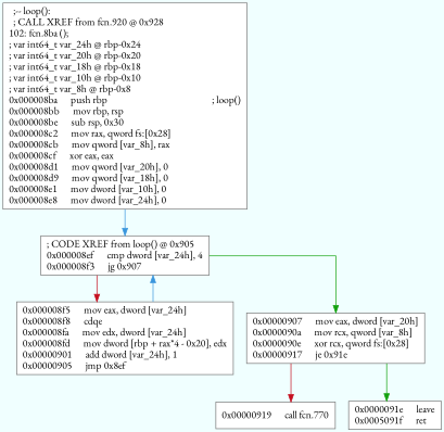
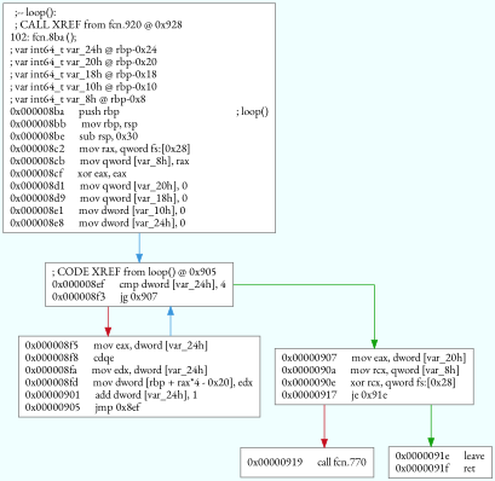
  digraph {
    bgcolor=azure
    fontname="EB Garamond"
    fontsize=8
    splines=ortho
    node [color="#767676" fillcolor=white fontname="EB Garamond" shape=box style=filled]
    edge [arrowhead=normal color="#3a96dd" fontname="EB Garamond"]
    n1 [label="  ;-- loop():\l  ; CALL XREF from fcn.920 @ 0x928\l102: fcn.8ba ();\l; var int64_t var_24h @ rbp-0x24\l; var int64_t var_20h @ rbp-0x20\l; var int64_t var_18h @ rbp-0x18\l; var int64_t var_10h @ rbp-0x10\l; var int64_t var_8h @ rbp-0x8\l0x000008ba      push rbp                                               ; loop()\l0x000008bb      mov rbp, rsp\l0x000008be      sub rsp, 0x30\l0x000008c2      mov rax, qword fs:[0x28]\l0x000008cb      mov qword [var_8h], rax\l0x000008cf      xor eax, eax\l0x000008d1      mov qword [var_20h], 0\l0x000008d9      mov qword [var_18h], 0\l0x000008e1      mov dword [var_10h], 0\l0x000008e8      mov dword [var_24h], 0\l"]
    n2 [label="; CODE XREF from loop() @ 0x905\l0x000008ef      cmp dword [var_24h], 4\l0x000008f3      jg 0x907\l"]
    n3 [label="0x000008f5      mov eax, dword [var_24h]\l0x000008f8      cdqe\l0x000008fa      mov edx, dword [var_24h]\l0x000008fd      mov dword [rbp + rax*4 - 0x20], edx\l0x00000901      add dword [var_24h], 1\l0x00000905      jmp 0x8ef\l"]
    n4 [label="0x00000907      mov eax, dword [var_20h]\l0x0000090a      mov rcx, qword [var_8h]\l0x0000090e      xor rcx, qword fs:[0x28]\l0x00000917      je 0x91e\l"]
    n5 [label="0x00000919      call fcn.770\l"]
-   n6 [label="0x0000091e      leave\l0x0005091f      ret\l"]
+   n6 [label="0x0000091e      leave\l0x0000091f      ret\l"]
    n1 -> n2
    n2 -> n3 [color="#c50f1f"]
    n2 -> n4 [color="#13a10e"]
    n3 -> n2
    n4 -> n5 [color="#c50f1f"]
    n4 -> n6 [color="#13a10e"]
  }
